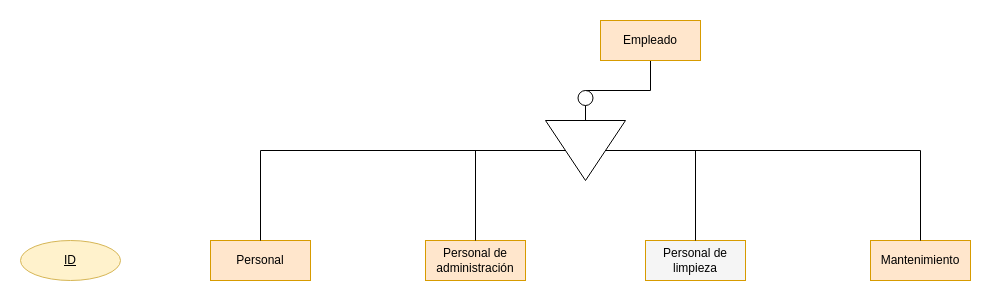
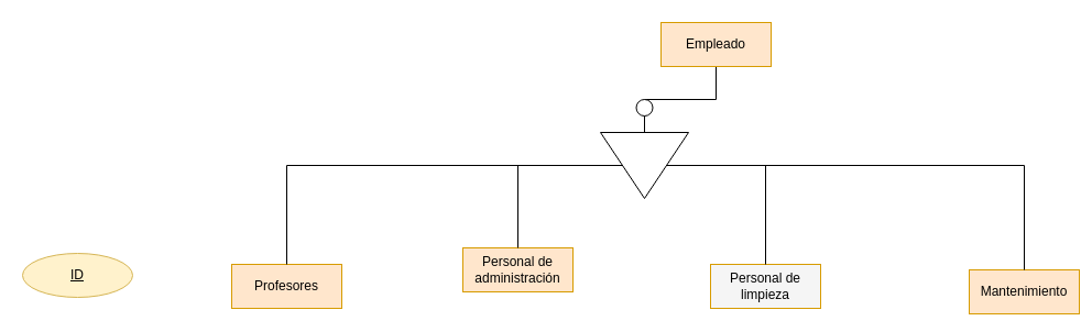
  <mxCell id="0" />
  <mxCell id="1" parent="0" />
  <mxCell id="2" style="edgeStyle=orthogonalEdgeStyle;rounded=0;orthogonalLoop=1;jettySize=auto;html=1;entryX=0;entryY=0.5;entryDx=0;entryDy=0;endArrow=none;endFill=0;" edge="1" parent="1" source="3" target="13"><mxGeometry relative="1" as="geometry" /></mxCell>
  <mxCell id="3" value="Empleado" style="whiteSpace=wrap;html=1;align=center;fillColor=#ffe6cc;strokeColor=#d79b00;" vertex="1" parent="1"><mxGeometry x="600" y="20" width="100" height="40" as="geometry" /></mxCell>
- <mxCell id="4" value="Personal de administración" style="whiteSpace=wrap;html=1;align=center;fillColor=#ffe6cc;strokeColor=#d79b00;" vertex="1" parent="1"><mxGeometry x="425" y="240" width="100" height="40" as="geometry" /></mxCell>
- <mxCell id="5" value="Personal" style="whiteSpace=wrap;html=1;align=center;fillColor=#ffe6cc;strokeColor=#d79b00;" vertex="1" parent="1"><mxGeometry y="240" width="100" height="40" as="geometry" x="210" /></mxCell>
+ <mxCell id="4" value="Personal de administración" style="whiteSpace=wrap;html=1;align=center;fillColor=#ffe6cc;strokeColor=#d79b00;" vertex="1" parent="1"><mxGeometry x="420" y="225" width="100" height="40" as="geometry" /></mxCell>
+ <mxCell id="5" value="Profesores" style="whiteSpace=wrap;html=1;align=center;fillColor=#ffe6cc;strokeColor=#d79b00;" vertex="1" parent="1"><mxGeometry y="240" width="100" height="40" as="geometry" x="210" /></mxCell>
  <mxCell id="6" value="Personal de limpieza" style="whiteSpace=wrap;html=1;align=center;fillColor=#f5f5f5;strokeColor=#d79b00;" vertex="1" parent="1"><mxGeometry x="645" y="240" width="100" height="40" as="geometry" /></mxCell>
- <mxCell id="7" value="Mantenimiento" style="whiteSpace=wrap;html=1;align=center;fillColor=#ffe6cc;strokeColor=#d79b00;" vertex="1" parent="1"><mxGeometry x="870" y="240" width="100" height="40" as="geometry" /></mxCell>
- <mxCell id="8" value="ID" style="ellipse;whiteSpace=wrap;html=1;align=center;fontStyle=4;fillColor=#fff2cc;strokeColor=#d6b656;" vertex="1" parent="1"><mxGeometry x="20" y="240" width="100" height="40" as="geometry" /></mxCell>
+ <mxCell id="7" value="Mantenimiento" style="whiteSpace=wrap;html=1;align=center;fillColor=#ffe6cc;strokeColor=#d79b00;" vertex="1" parent="1"><mxGeometry x="880" y="245" width="100" height="40" as="geometry" /></mxCell>
+ <mxCell id="8" value="ID" style="ellipse;whiteSpace=wrap;html=1;align=center;fontStyle=4;fillColor=#fff2cc;strokeColor=#d6b656;" vertex="1" parent="1"><mxGeometry x="20" y="230" width="100" height="40" as="geometry" /></mxCell>
  <mxCell id="9" style="edgeStyle=orthogonalEdgeStyle;rounded=0;orthogonalLoop=1;jettySize=auto;html=1;exitX=0.5;exitY=1;exitDx=0;exitDy=0;entryX=0.5;entryY=0;entryDx=0;entryDy=0;endArrow=none;endFill=0;" edge="1" parent="1" source="13" target="5"><mxGeometry relative="1" as="geometry" /></mxCell>
  <mxCell id="10" style="edgeStyle=orthogonalEdgeStyle;rounded=0;orthogonalLoop=1;jettySize=auto;html=1;endArrow=none;endFill=0;" edge="1" parent="1" source="13" target="4"><mxGeometry relative="1" as="geometry" /></mxCell>
  <mxCell id="11" style="edgeStyle=orthogonalEdgeStyle;rounded=0;orthogonalLoop=1;jettySize=auto;html=1;entryX=0.5;entryY=0;entryDx=0;entryDy=0;endArrow=none;endFill=0;" edge="1" parent="1" source="13" target="6"><mxGeometry relative="1" as="geometry" /></mxCell>
  <mxCell id="12" style="edgeStyle=orthogonalEdgeStyle;rounded=0;orthogonalLoop=1;jettySize=auto;html=1;entryX=0.5;entryY=0;entryDx=0;entryDy=0;endArrow=none;endFill=0;" edge="1" parent="1" source="13" target="7"><mxGeometry relative="1" as="geometry" /></mxCell>
  <mxCell id="13" value="" style="triangle;whiteSpace=wrap;html=1;rotation=90;" vertex="1" parent="1"><mxGeometry x="555" y="110" width="60" height="80" as="geometry" /></mxCell>
  <mxCell id="14" value="" style="ellipse;whiteSpace=wrap;html=1;aspect=fixed;" vertex="1" parent="1"><mxGeometry x="577.5" y="90" width="15" height="15" as="geometry" /></mxCell>
